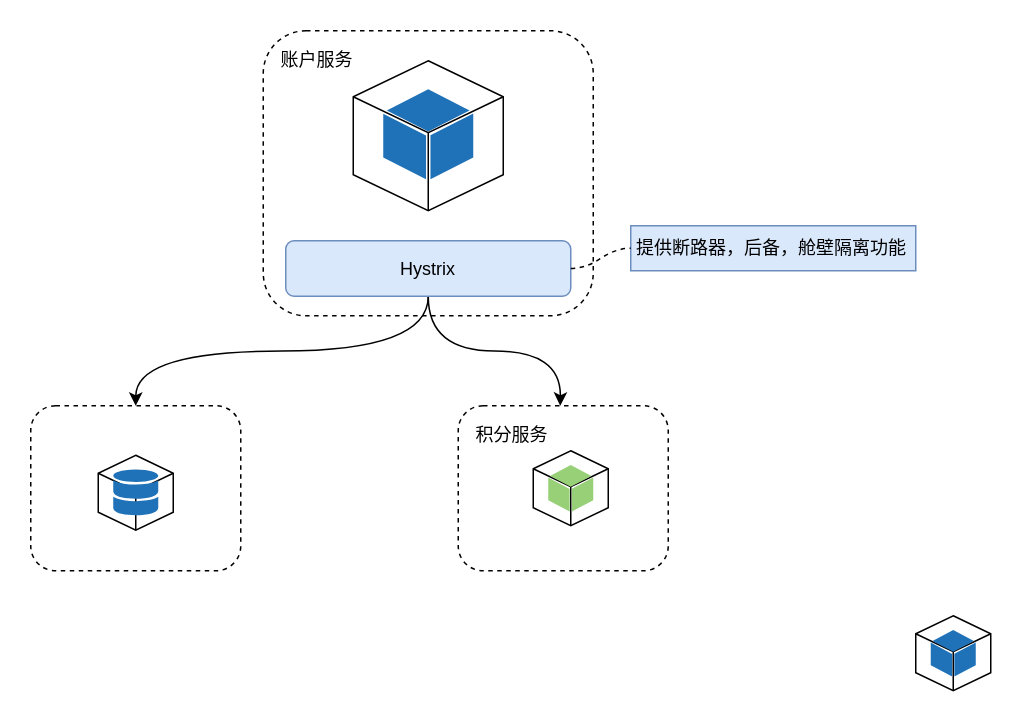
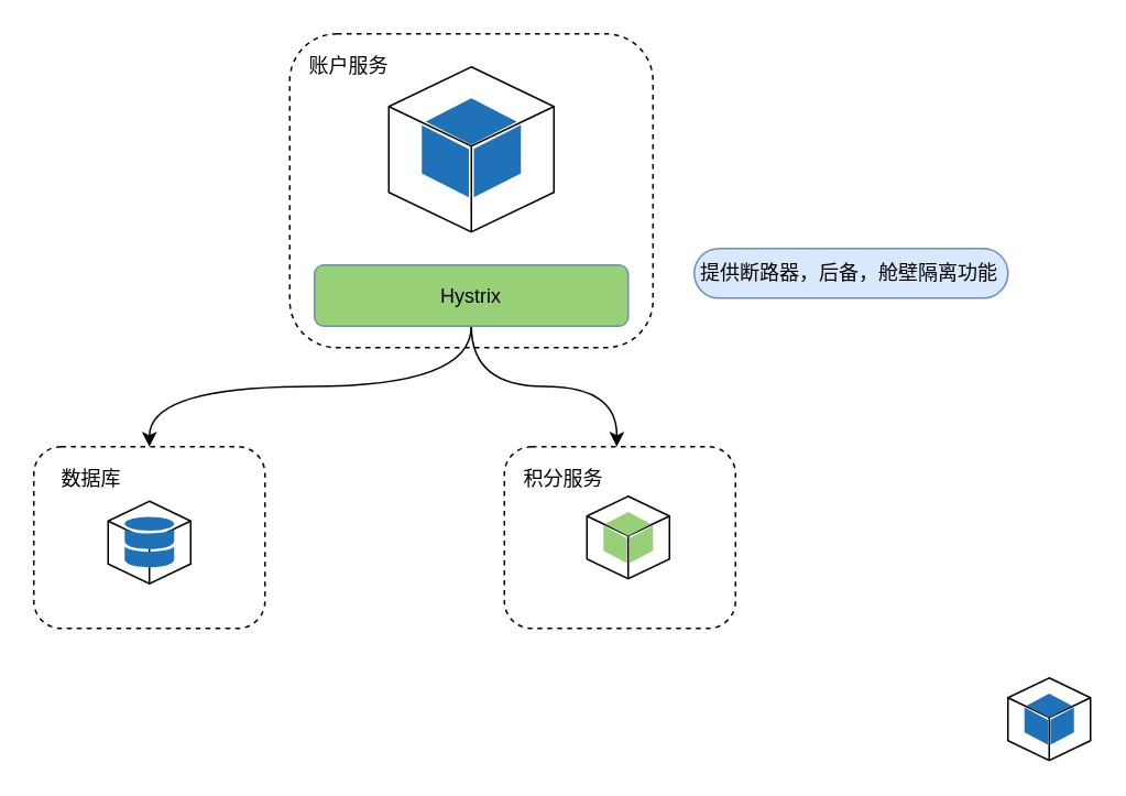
  <mxCell id="0" />
  <mxCell id="1" parent="0" />
  <mxCell id="2" value="" style="whiteSpace=wrap;html=1;shape=mxgraph.basic.isocube;isoAngle=15;strokeColor=#000000;fillColor=none;gradientColor=none;" vertex="1" parent="1"><mxGeometry x="65" y="303" width="50" height="50" as="geometry" /></mxCell>
  <mxCell id="3" value="" style="rounded=1;whiteSpace=wrap;html=1;fillColor=none;dashed=1;" vertex="1" parent="1"><mxGeometry x="20" y="270" width="140" height="110" as="geometry" /></mxCell>
  <mxCell id="4" value="" style="rounded=1;whiteSpace=wrap;html=1;fillColor=none;dashed=1;" parent="1" vertex="1"><mxGeometry x="175" y="20" width="220" height="190" as="geometry" /></mxCell>
  <mxCell id="5" value="" style="group" parent="1" vertex="1" connectable="0"><mxGeometry x="235" y="40" width="100" height="100" as="geometry" /></mxCell>
  <mxCell id="6" value="" style="whiteSpace=wrap;html=1;shape=mxgraph.basic.isocube;isoAngle=15;strokeColor=#000000;fillColor=none;gradientColor=#ffffff;" parent="5" vertex="1"><mxGeometry width="100" height="100" as="geometry" /></mxCell>
  <mxCell id="7" value="" style="pointerEvents=1;shadow=0;dashed=0;html=1;strokeColor=none;labelPosition=center;verticalLabelPosition=bottom;verticalAlign=top;outlineConnect=0;align=center;shape=mxgraph.office.concepts.node_generic;fillColor=#2072B8;gradientColor=none;" parent="5" vertex="1"><mxGeometry x="20" y="19" width="60" height="60" as="geometry" /></mxCell>
  <mxCell id="8" style="edgeStyle=orthogonalEdgeStyle;curved=1;rounded=0;orthogonalLoop=1;jettySize=auto;html=1;exitX=0.5;exitY=1;exitDx=0;exitDy=0;entryX=0.5;entryY=0;entryDx=0;entryDy=0;" edge="1" parent="1" source="10" target="3"><mxGeometry relative="1" as="geometry" /></mxCell>
  <mxCell id="9" style="edgeStyle=orthogonalEdgeStyle;curved=1;rounded=0;orthogonalLoop=1;jettySize=auto;html=1;exitX=0.5;exitY=1;exitDx=0;exitDy=0;entryX=0.5;entryY=0;entryDx=0;entryDy=0;" edge="1" parent="1" source="10"><mxGeometry relative="1" as="geometry"><mxPoint x="373" y="270" as="targetPoint" /></mxGeometry></mxCell>
- <mxCell id="10" value="Hystrix" style="rounded=1;whiteSpace=wrap;html=1;fillColor=#dae8fc;strokeColor=#6c8ebf;" parent="1" vertex="1"><mxGeometry x="190" y="160" width="190" height="37" as="geometry" /></mxCell>
+ <mxCell id="10" value="Hystrix" style="rounded=1;whiteSpace=wrap;html=1;fillColor=#97d077;strokeColor=#6c8ebf;" parent="1" vertex="1"><mxGeometry x="190" y="160" width="190" height="37" as="geometry" /></mxCell>
  <mxCell id="11" value="积分服务" style="text;html=1;strokeColor=none;fillColor=none;align=left;verticalAlign=middle;whiteSpace=wrap;rounded=0;" parent="1" vertex="1"><mxGeometry x="315" y="280" width="60" height="20" as="geometry" /></mxCell>
  <mxCell id="12" value="账户服务" style="text;html=1;strokeColor=none;fillColor=none;align=left;verticalAlign=middle;whiteSpace=wrap;rounded=0;" parent="1" vertex="1"><mxGeometry x="185" y="30" width="60" height="20" as="geometry" /></mxCell>
  <mxCell id="13" value="" style="shadow=0;dashed=0;html=1;strokeColor=none;labelPosition=center;verticalLabelPosition=bottom;verticalAlign=top;outlineConnect=0;align=center;shape=mxgraph.office.databases.database_mini_2;fillColor=#2072B8;" vertex="1" parent="1"><mxGeometry x="75" y="312.5" width="30" height="31" as="geometry" /></mxCell>
- <mxCell id="15" value="提供断路器，后备，舱壁隔离功能" style="whiteSpace=wrap;html=1;arcSize=50;align=left;verticalAlign=middle;container=1;recursiveResize=0;strokeWidth=1;autosize=1;spacing=4;treeFolding=1;treeMoving=1;fillColor=#dae8fc;strokeColor=#6c8ebf;rounded=0;" vertex="1" parent="1"><mxGeometry x="420" y="150" width="190" height="30" as="geometry" /></mxCell>
- <mxCell id="16" value="" style="edgeStyle=entityRelationEdgeStyle;startArrow=none;endArrow=none;segment=10;curved=1;exitX=1;exitY=0.5;exitDx=0;exitDy=0;dashed=1;" edge="1" target="15" parent="1" source="10"><mxGeometry relative="1" as="geometry"><mxPoint x="430" y="170" as="sourcePoint" /></mxGeometry></mxCell>
+ <mxCell id="14" value="数据库" style="text;html=1;strokeColor=none;fillColor=none;align=left;verticalAlign=middle;whiteSpace=wrap;rounded=0;" vertex="1" parent="1"><mxGeometry x="35" y="280" width="60" height="20" as="geometry" /></mxCell>
+ <mxCell id="15" value="提供断路器，后备，舱壁隔离功能" style="whiteSpace=wrap;html=1;rounded=1;arcSize=50;align=left;verticalAlign=middle;container=1;recursiveResize=0;strokeWidth=1;autosize=1;spacing=4;treeFolding=1;treeMoving=1;fillColor=#dae8fc;strokeColor=#6c8ebf;" vertex="1" parent="1"><mxGeometry x="420" y="150" width="190" height="30" as="geometry" /></mxCell>
  <mxCell id="17" value="" style="group" vertex="1" connectable="0" parent="1"><mxGeometry x="355" y="300" width="50" height="50" as="geometry" /></mxCell>
  <mxCell id="18" value="" style="whiteSpace=wrap;html=1;shape=mxgraph.basic.isocube;isoAngle=15;strokeColor=#000000;fillColor=none;gradientColor=#ffffff;" parent="17" vertex="1"><mxGeometry width="50" height="50" as="geometry" /></mxCell>
  <mxCell id="19" value="" style="pointerEvents=1;shadow=0;dashed=0;html=1;strokeColor=none;labelPosition=center;verticalLabelPosition=bottom;verticalAlign=top;outlineConnect=0;align=center;shape=mxgraph.office.concepts.node_generic;fillColor=#97D077;gradientColor=none;" parent="17" vertex="1"><mxGeometry x="10" y="9.5" width="30" height="31" as="geometry" /></mxCell>
  <mxCell id="20" value="" style="group" vertex="1" connectable="0" parent="1"><mxGeometry x="610" y="410" width="50" height="50" as="geometry" /></mxCell>
  <mxCell id="21" value="" style="whiteSpace=wrap;html=1;shape=mxgraph.basic.isocube;isoAngle=15;strokeColor=#000000;fillColor=none;gradientColor=#ffffff;" vertex="1" parent="20"><mxGeometry width="50" height="50" as="geometry" /></mxCell>
  <mxCell id="22" value="" style="pointerEvents=1;shadow=0;dashed=0;html=1;strokeColor=none;labelPosition=center;verticalLabelPosition=bottom;verticalAlign=top;outlineConnect=0;align=center;shape=mxgraph.office.concepts.node_generic;fillColor=#2072B8;gradientColor=none;" vertex="1" parent="20"><mxGeometry x="10" y="9.5" width="30" height="31" as="geometry" /></mxCell>
  <mxCell id="23" value="" style="rounded=1;whiteSpace=wrap;html=1;fillColor=none;dashed=1;" vertex="1" parent="1"><mxGeometry x="305" y="270" width="140" height="110" as="geometry" /></mxCell>
